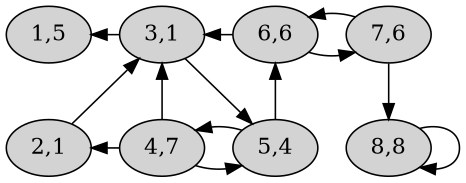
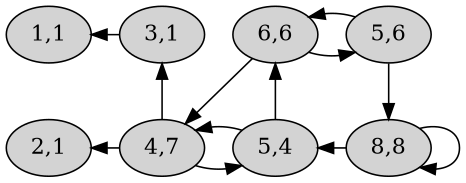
  digraph {
    node [style=filled]
-   n1 [label="1,5"]
+   n1 [label="1,1"]
    n2 [label="3,1"]
    n3 [label="6,6"]
-   n4 [label="7,6"]
+   n4 [label="5,6"]
    n5 [label="2,1"]
    n6 [label="4,7"]
    n7 [label="5,4"]
    n8 [label="8,8"]
    subgraph sub_1 {
      rank=same
      n1
      n2
      n3
      n4
    }
    subgraph sub_2 {
      rank=same
      n5
      n6
      n7
      n8
    }
    n1 -> n2 [dir=back]
-   n2 -> n3 [dir=back]
+   n6 -> n3 [dir=back]
    n3 -> n4
    n4 -> n3
    n4 -> n8
-   n5 -> n2
    n5 -> n6 [dir=back]
    n6 -> n2
    n6 -> n7
    n7 -> n3
    n7 -> n6
-   n7 -> n2 [dir=back]
+   n7 -> n8 [dir=back]
    n8 -> n8
  }
